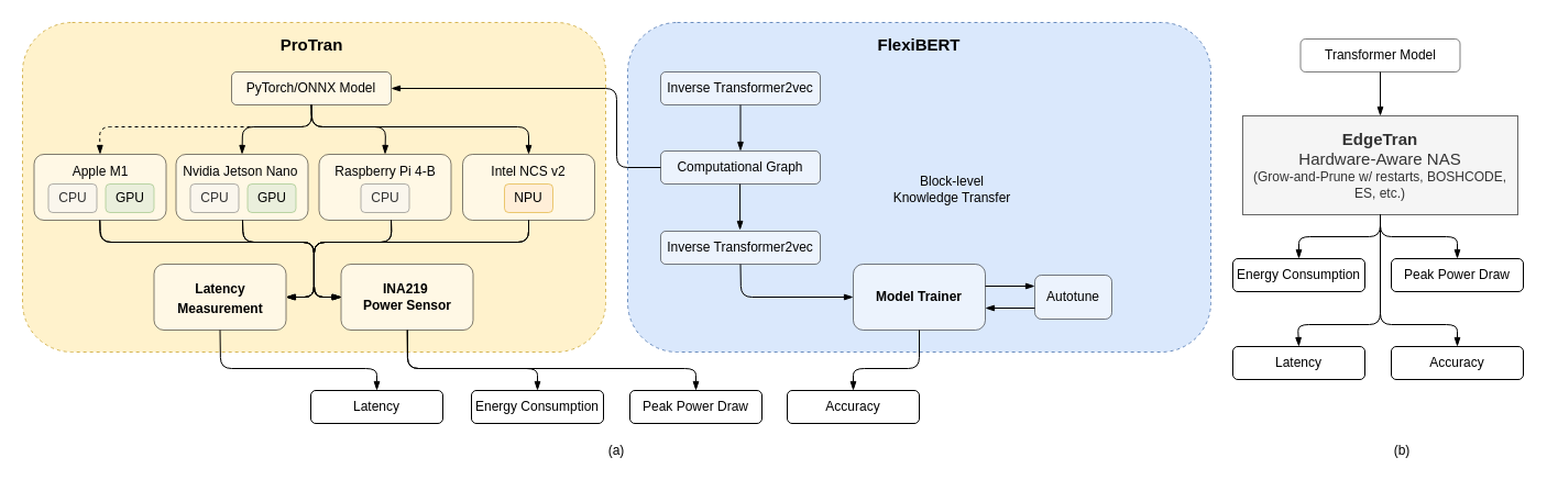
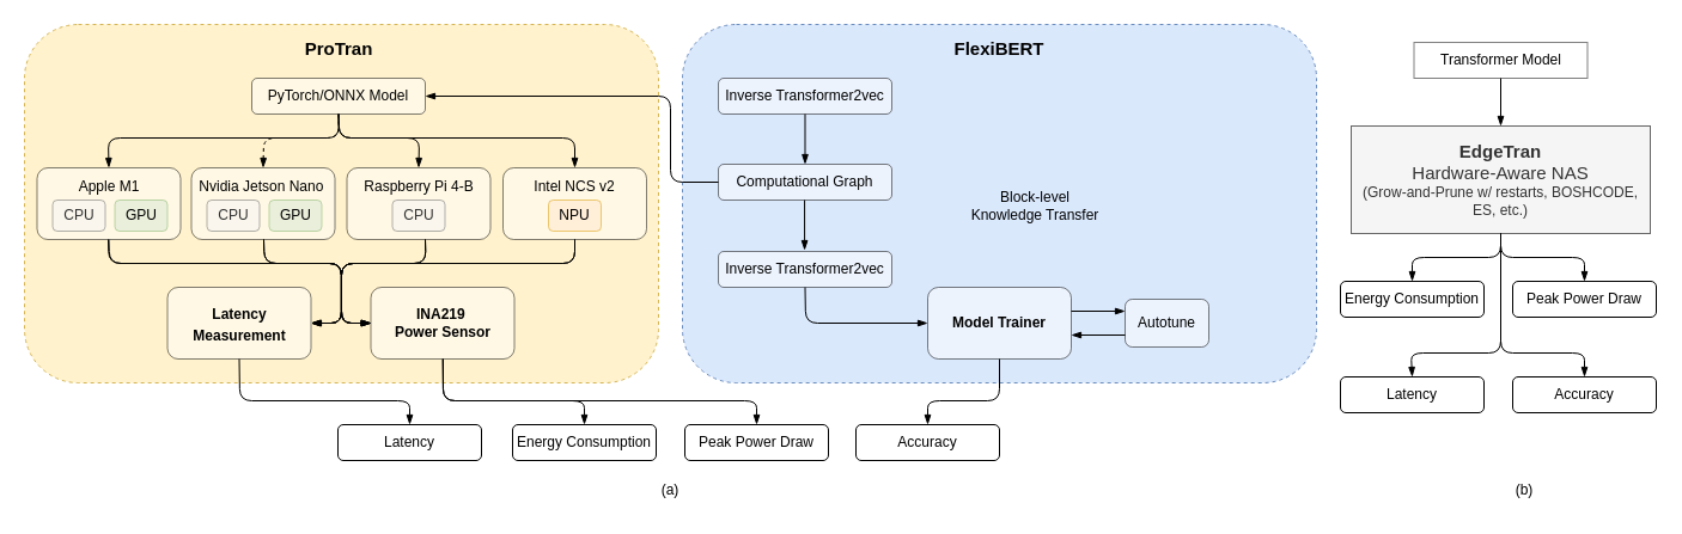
  <mxCell id="0" />
  <mxCell id="1" parent="0" />
  <mxCell id="2" value="" style="rounded=1;whiteSpace=wrap;html=1;dashed=1;fillColor=#fff2cc;strokeColor=#d6b656;" parent="1" vertex="1"><mxGeometry x="20" y="20" width="530" height="300" as="geometry" /></mxCell>
  <mxCell id="3" value="&lt;font style=&quot;font-size: 15px&quot;&gt;&lt;b&gt;ProTran&lt;/b&gt;&lt;/font&gt;" style="text;html=1;strokeColor=none;fillColor=none;align=center;verticalAlign=middle;whiteSpace=wrap;rounded=0;" parent="1" vertex="1"><mxGeometry x="252.5" y="25" width="60" height="30" as="geometry" /></mxCell>
  <mxCell id="4" value="Apple M1&lt;br&gt;&amp;nbsp;&lt;br&gt;&amp;nbsp;" style="rounded=1;whiteSpace=wrap;html=1;opacity=50;" parent="1" vertex="1"><mxGeometry x="30.5" y="140" width="120" height="60" as="geometry" /></mxCell>
  <mxCell id="5" value="CPU" style="rounded=1;whiteSpace=wrap;html=1;fillColor=#f5f5f5;fontColor=#333333;strokeColor=#666666;opacity=50;" parent="1" vertex="1"><mxGeometry x="43.5" y="167" width="44" height="26" as="geometry" /></mxCell>
  <mxCell id="6" value="GPU" style="rounded=1;whiteSpace=wrap;html=1;opacity=50;fillColor=#d5e8d4;strokeColor=#82b366;" parent="1" vertex="1"><mxGeometry x="95.5" y="167" width="44" height="26" as="geometry" /></mxCell>
  <mxCell id="7" value="Nvidia Jetson Nano&amp;nbsp;&lt;br&gt;&amp;nbsp;&lt;br&gt;&amp;nbsp;" style="rounded=1;whiteSpace=wrap;html=1;opacity=50;" parent="1" vertex="1"><mxGeometry x="159.5" y="140" width="120" height="60" as="geometry" /></mxCell>
  <mxCell id="8" value="CPU" style="rounded=1;whiteSpace=wrap;html=1;fillColor=#f5f5f5;fontColor=#333333;strokeColor=#666666;opacity=50;" parent="1" vertex="1"><mxGeometry x="172.5" y="167" width="44" height="26" as="geometry" /></mxCell>
  <mxCell id="9" value="GPU" style="rounded=1;whiteSpace=wrap;html=1;fillColor=#d5e8d4;strokeColor=#82b366;opacity=50;" parent="1" vertex="1"><mxGeometry x="224.5" y="167" width="44" height="26" as="geometry" /></mxCell>
  <mxCell id="10" value="Raspberry Pi 4-B&lt;br&gt;&amp;nbsp;&amp;nbsp;&lt;br&gt;&amp;nbsp;" style="rounded=1;whiteSpace=wrap;html=1;opacity=50;" parent="1" vertex="1"><mxGeometry x="289.5" y="140" width="120" height="60" as="geometry" /></mxCell>
  <mxCell id="11" value="CPU" style="rounded=1;whiteSpace=wrap;html=1;fillColor=#f5f5f5;strokeColor=#666666;fontColor=#333333;opacity=50;" parent="1" vertex="1"><mxGeometry x="327.5" y="167" width="44" height="26" as="geometry" /></mxCell>
  <mxCell id="12" value="Intel NCS v2&lt;br&gt;&amp;nbsp;&amp;nbsp;&lt;br&gt;&amp;nbsp;" style="rounded=1;whiteSpace=wrap;html=1;opacity=50;" parent="1" vertex="1"><mxGeometry x="420" y="140" width="120" height="60" as="geometry" /></mxCell>
  <mxCell id="13" value="NPU" style="rounded=1;whiteSpace=wrap;html=1;fillColor=#ffe6cc;strokeColor=#d79b00;opacity=50;" parent="1" vertex="1"><mxGeometry x="458" y="167" width="44" height="26" as="geometry" /></mxCell>
  <mxCell id="14" value="&lt;b&gt;INA219&amp;nbsp;&lt;br&gt;Power Sensor&lt;/b&gt;" style="rounded=1;whiteSpace=wrap;html=1;opacity=50;" parent="1" vertex="1"><mxGeometry x="309.5" y="240" width="120" height="60" as="geometry" /></mxCell>
  <mxCell id="15" value="&lt;font style=&quot;font-size: 12px&quot;&gt;&lt;b&gt;Latency Measurement&lt;/b&gt;&lt;/font&gt;" style="rounded=1;whiteSpace=wrap;html=1;fontSize=15;opacity=50;" parent="1" vertex="1"><mxGeometry x="139.5" y="240" width="120" height="60" as="geometry" /></mxCell>
  <mxCell id="16" value="" style="endArrow=blockThin;html=1;rounded=1;fontSize=12;exitX=0.5;exitY=1;exitDx=0;exitDy=0;entryX=1;entryY=0.5;entryDx=0;entryDy=0;endFill=1;" parent="1" source="4" target="15" edge="1"><mxGeometry width="50" height="50" relative="1" as="geometry"><mxPoint x="290" y="270" as="sourcePoint" /><mxPoint x="340" y="220" as="targetPoint" /><Array as="points"><mxPoint x="91" y="220" /><mxPoint x="285" y="220" /><mxPoint x="285" y="270" /></Array></mxGeometry></mxCell>
  <mxCell id="17" value="" style="endArrow=blockThin;html=1;rounded=1;fontSize=12;exitX=0.5;exitY=1;exitDx=0;exitDy=0;endFill=1;" parent="1" edge="1"><mxGeometry width="50" height="50" relative="1" as="geometry"><mxPoint x="220" y="200" as="sourcePoint" /><mxPoint x="260" y="270" as="targetPoint" /><Array as="points"><mxPoint x="220.5" y="220" /><mxPoint x="285" y="220" /><mxPoint x="285" y="270" /></Array></mxGeometry></mxCell>
  <mxCell id="18" value="" style="endArrow=blockThin;html=1;rounded=1;fontSize=12;exitX=0.5;exitY=1;exitDx=0;exitDy=0;endFill=1;" parent="1" target="15" edge="1"><mxGeometry width="50" height="50" relative="1" as="geometry"><mxPoint x="355" y="200" as="sourcePoint" /><mxPoint x="395" y="270" as="targetPoint" /><Array as="points"><mxPoint x="355.5" y="220" /><mxPoint x="285" y="220" /><mxPoint x="285" y="270" /></Array></mxGeometry></mxCell>
  <mxCell id="19" value="" style="endArrow=blockThin;html=1;rounded=1;fontSize=12;exitX=0.5;exitY=1;exitDx=0;exitDy=0;endFill=1;" parent="1" source="12" edge="1"><mxGeometry width="50" height="50" relative="1" as="geometry"><mxPoint x="355" y="200" as="sourcePoint" /><mxPoint x="259.5" y="270" as="targetPoint" /><Array as="points"><mxPoint x="480" y="220" /><mxPoint x="285" y="220" /><mxPoint x="285" y="270" /></Array></mxGeometry></mxCell>
  <mxCell id="20" value="" style="endArrow=blockThin;html=1;rounded=1;fontSize=12;exitX=0.5;exitY=1;exitDx=0;exitDy=0;entryX=0;entryY=0.5;entryDx=0;entryDy=0;endFill=1;" parent="1" target="14" edge="1"><mxGeometry width="50" height="50" relative="1" as="geometry"><mxPoint x="90" y="200" as="sourcePoint" /><mxPoint x="259" y="270" as="targetPoint" /><Array as="points"><mxPoint x="90.5" y="220" /><mxPoint x="284.5" y="220" /><mxPoint x="284.5" y="270" /></Array></mxGeometry></mxCell>
  <mxCell id="21" value="" style="endArrow=blockThin;html=1;rounded=1;fontSize=12;exitX=0.5;exitY=1;exitDx=0;exitDy=0;endFill=1;" parent="1" edge="1"><mxGeometry width="50" height="50" relative="1" as="geometry"><mxPoint x="220" y="200" as="sourcePoint" /><mxPoint x="310" y="270" as="targetPoint" /><Array as="points"><mxPoint x="220.5" y="220" /><mxPoint x="285" y="220" /><mxPoint x="285" y="270" /></Array></mxGeometry></mxCell>
  <mxCell id="22" value="" style="endArrow=blockThin;html=1;rounded=1;fontSize=12;exitX=0.5;exitY=1;exitDx=0;exitDy=0;endFill=1;entryX=0;entryY=0.5;entryDx=0;entryDy=0;" parent="1" target="14" edge="1"><mxGeometry width="50" height="50" relative="1" as="geometry"><mxPoint x="355" y="200" as="sourcePoint" /><mxPoint x="259.5" y="270" as="targetPoint" /><Array as="points"><mxPoint x="355.5" y="220" /><mxPoint x="285" y="220" /><mxPoint x="285" y="270" /></Array></mxGeometry></mxCell>
  <mxCell id="23" value="" style="endArrow=blockThin;html=1;rounded=1;fontSize=12;exitX=0.5;exitY=1;exitDx=0;exitDy=0;endFill=1;" parent="1" edge="1"><mxGeometry width="50" height="50" relative="1" as="geometry"><mxPoint x="480" y="200" as="sourcePoint" /><mxPoint x="310" y="270" as="targetPoint" /><Array as="points"><mxPoint x="480" y="220" /><mxPoint x="285" y="220" /><mxPoint x="285" y="270" /></Array></mxGeometry></mxCell>
  <mxCell id="24" value="Latency" style="rounded=1;whiteSpace=wrap;html=1;fontSize=12;" parent="1" vertex="1"><mxGeometry x="282" y="355" width="120" height="30" as="geometry" /></mxCell>
  <mxCell id="25" value="Energy Consumption" style="rounded=1;whiteSpace=wrap;html=1;fontSize=12;" parent="1" vertex="1"><mxGeometry x="428" y="355" width="120" height="30" as="geometry" /></mxCell>
  <mxCell id="26" value="Peak Power Draw" style="rounded=1;whiteSpace=wrap;html=1;fontSize=12;" parent="1" vertex="1"><mxGeometry x="572" y="355" width="120" height="30" as="geometry" /></mxCell>
  <mxCell id="27" value="" style="endArrow=blockThin;html=1;rounded=1;fontSize=12;exitX=0.5;exitY=1;exitDx=0;exitDy=0;entryX=0.5;entryY=0;entryDx=0;entryDy=0;endFill=1;" parent="1" source="14" target="25" edge="1"><mxGeometry width="50" height="50" relative="1" as="geometry"><mxPoint x="345" y="320" as="sourcePoint" /><mxPoint x="395" y="270" as="targetPoint" /><Array as="points"><mxPoint x="370" y="335" /><mxPoint x="488" y="335" /></Array></mxGeometry></mxCell>
  <mxCell id="28" value="" style="endArrow=blockThin;html=1;rounded=1;fontSize=12;endFill=1;entryX=0.5;entryY=0;entryDx=0;entryDy=0;" parent="1" target="26" edge="1"><mxGeometry width="50" height="50" relative="1" as="geometry"><mxPoint x="370" y="300" as="sourcePoint" /><mxPoint x="400" y="275" as="targetPoint" /><Array as="points"><mxPoint x="370" y="335" /><mxPoint x="632" y="335" /></Array></mxGeometry></mxCell>
  <mxCell id="29" value="" style="endArrow=blockThin;html=1;rounded=1;fontSize=12;exitX=0.5;exitY=1;exitDx=0;exitDy=0;entryX=0.5;entryY=0;entryDx=0;entryDy=0;endFill=1;" parent="1" source="15" target="24" edge="1"><mxGeometry width="50" height="50" relative="1" as="geometry"><mxPoint x="210" y="345" as="sourcePoint" /><mxPoint x="260" y="295" as="targetPoint" /><Array as="points"><mxPoint x="200" y="335" /><mxPoint x="342" y="335" /></Array></mxGeometry></mxCell>
  <mxCell id="30" value="" style="rounded=1;whiteSpace=wrap;html=1;dashed=1;fillColor=#dae8fc;strokeColor=#6c8ebf;" parent="1" vertex="1"><mxGeometry x="570" y="20" width="530" height="300" as="geometry" /></mxCell>
  <mxCell id="31" value="&lt;font style=&quot;font-size: 15px&quot;&gt;&lt;b&gt;FlexiBERT&lt;/b&gt;&lt;/font&gt;" style="text;html=1;strokeColor=none;fillColor=none;align=center;verticalAlign=middle;whiteSpace=wrap;rounded=0;" parent="1" vertex="1"><mxGeometry x="805" y="25" width="60" height="30" as="geometry" /></mxCell>
  <mxCell id="32" value="PyTorch/ONNX Model" style="rounded=1;whiteSpace=wrap;html=1;opacity=50;" parent="1" vertex="1"><mxGeometry x="210" y="65" width="145" height="30" as="geometry" /></mxCell>
- <mxCell id="33" value="" style="endArrow=blockThin;html=1;rounded=1;fontSize=12;exitX=0.5;exitY=1;exitDx=0;exitDy=0;entryX=0.5;entryY=0;entryDx=0;entryDy=0;endFill=1;dashed=1;" parent="1" source="32" target="4" edge="1"><mxGeometry width="50" height="50" relative="1" as="geometry"><mxPoint x="425" y="140" as="sourcePoint" /><mxPoint x="475" y="90" as="targetPoint" /><Array as="points"><mxPoint x="283" y="115" /><mxPoint x="90" y="115" /></Array></mxGeometry></mxCell>
- <mxCell id="34" value="" style="endArrow=blockThin;html=1;rounded=1;fontSize=12;exitX=0.5;exitY=1;exitDx=0;exitDy=0;entryX=0.5;entryY=0;entryDx=0;entryDy=0;endFill=1;" parent="1" source="32" target="7" edge="1"><mxGeometry width="50" height="50" relative="1" as="geometry"><mxPoint x="260" y="170" as="sourcePoint" /><mxPoint x="310" y="120" as="targetPoint" /><Array as="points"><mxPoint x="283" y="115" /><mxPoint x="220" y="115" /></Array></mxGeometry></mxCell>
+ <mxCell id="33" value="" style="endArrow=blockThin;html=1;rounded=1;fontSize=12;exitX=0.5;exitY=1;exitDx=0;exitDy=0;entryX=0.5;entryY=0;entryDx=0;entryDy=0;endFill=1;" parent="1" source="32" target="4" edge="1"><mxGeometry width="50" height="50" relative="1" as="geometry"><mxPoint x="425" y="140" as="sourcePoint" /><mxPoint x="475" y="90" as="targetPoint" /><Array as="points"><mxPoint x="283" y="115" /><mxPoint x="90" y="115" /></Array></mxGeometry></mxCell>
+ <mxCell id="34" value="" style="endArrow=blockThin;html=1;rounded=1;fontSize=12;exitX=0.5;exitY=1;exitDx=0;exitDy=0;entryX=0.5;entryY=0;entryDx=0;entryDy=0;endFill=1;dashed=1;" parent="1" source="32" target="7" edge="1"><mxGeometry width="50" height="50" relative="1" as="geometry"><mxPoint x="260" y="170" as="sourcePoint" /><mxPoint x="310" y="120" as="targetPoint" /><Array as="points"><mxPoint x="283" y="115" /><mxPoint x="220" y="115" /></Array></mxGeometry></mxCell>
  <mxCell id="35" value="" style="endArrow=blockThin;html=1;rounded=1;fontSize=12;exitX=0.5;exitY=1;exitDx=0;exitDy=0;entryX=0.5;entryY=0;entryDx=0;entryDy=0;endFill=1;" parent="1" source="32" target="12" edge="1"><mxGeometry width="50" height="50" relative="1" as="geometry"><mxPoint x="285" y="95" as="sourcePoint" /><mxPoint x="335" y="115" as="targetPoint" /><Array as="points"><mxPoint x="283" y="115" /><mxPoint x="480" y="115" /></Array></mxGeometry></mxCell>
  <mxCell id="36" value="" style="endArrow=blockThin;html=1;rounded=1;fontSize=12;exitX=0.5;exitY=1;exitDx=0;exitDy=0;entryX=0.5;entryY=0;entryDx=0;entryDy=0;endFill=1;" parent="1" target="10" edge="1"><mxGeometry width="50" height="50" relative="1" as="geometry"><mxPoint x="282.5" y="95" as="sourcePoint" /><mxPoint x="480" y="140" as="targetPoint" /><Array as="points"><mxPoint x="283" y="115" /><mxPoint x="350" y="115" /></Array></mxGeometry></mxCell>
  <mxCell id="37" value="Inverse Transformer2vec" style="rounded=1;whiteSpace=wrap;html=1;opacity=50;" parent="1" vertex="1"><mxGeometry x="600" y="65" width="145" height="30" as="geometry" /></mxCell>
  <mxCell id="38" value="Computational Graph" style="rounded=1;whiteSpace=wrap;html=1;opacity=50;" parent="1" vertex="1"><mxGeometry x="600" y="137" width="145" height="30" as="geometry" /></mxCell>
  <mxCell id="39" value="" style="endArrow=blockThin;html=1;rounded=1;fontSize=12;exitX=0.5;exitY=1;exitDx=0;exitDy=0;entryX=0.5;entryY=0;entryDx=0;entryDy=0;endFill=1;" parent="1" source="37" target="38" edge="1"><mxGeometry width="50" height="50" relative="1" as="geometry"><mxPoint x="525" y="185" as="sourcePoint" /><mxPoint x="575" y="135" as="targetPoint" /></mxGeometry></mxCell>
  <mxCell id="40" value="" style="endArrow=blockThin;html=1;rounded=1;fontSize=12;exitX=0;exitY=0.5;exitDx=0;exitDy=0;entryX=1;entryY=0.5;entryDx=0;entryDy=0;endFill=1;" parent="1" source="38" target="32" edge="1"><mxGeometry width="50" height="50" relative="1" as="geometry"><mxPoint x="677.5" y="100" as="sourcePoint" /><mxPoint x="677.5" y="142" as="targetPoint" /><Array as="points"><mxPoint x="560" y="152" /><mxPoint x="560" y="80" /></Array></mxGeometry></mxCell>
  <mxCell id="41" value="&lt;b&gt;Model Trainer&lt;/b&gt;" style="rounded=1;whiteSpace=wrap;html=1;opacity=50;" parent="1" vertex="1"><mxGeometry x="775" y="240" width="120" height="60" as="geometry" /></mxCell>
  <mxCell id="42" value="Accuracy" style="rounded=1;whiteSpace=wrap;html=1;fontSize=12;" parent="1" vertex="1"><mxGeometry x="715" y="355" width="120" height="30" as="geometry" /></mxCell>
  <mxCell id="43" value="" style="endArrow=blockThin;html=1;rounded=1;fontSize=12;exitX=0.5;exitY=1;exitDx=0;exitDy=0;entryX=0.5;entryY=0;entryDx=0;entryDy=0;endFill=1;" parent="1" source="41" target="42" edge="1"><mxGeometry width="50" height="50" relative="1" as="geometry"><mxPoint x="605" y="285" as="sourcePoint" /><mxPoint x="655" y="235" as="targetPoint" /><Array as="points"><mxPoint x="835" y="335" /><mxPoint x="775" y="335" /></Array></mxGeometry></mxCell>
  <mxCell id="44" value="Inverse Transformer2vec" style="rounded=1;whiteSpace=wrap;html=1;opacity=50;" parent="1" vertex="1"><mxGeometry x="600" y="210" width="145" height="30" as="geometry" /></mxCell>
  <mxCell id="45" value="" style="endArrow=blockThin;html=1;rounded=1;fontSize=12;exitX=0.5;exitY=1;exitDx=0;exitDy=0;entryX=0.5;entryY=0;entryDx=0;entryDy=0;endFill=1;" parent="1" edge="1"><mxGeometry width="50" height="50" relative="1" as="geometry"><mxPoint x="672.08" y="167" as="sourcePoint" /><mxPoint x="672.08" y="209" as="targetPoint" /></mxGeometry></mxCell>
  <mxCell id="46" value="" style="endArrow=blockThin;html=1;rounded=1;fontSize=12;exitX=0.5;exitY=1;exitDx=0;exitDy=0;entryX=0;entryY=0.5;entryDx=0;entryDy=0;endFill=1;" parent="1" source="44" target="41" edge="1"><mxGeometry width="50" height="50" relative="1" as="geometry"><mxPoint x="710" y="220" as="sourcePoint" /><mxPoint x="760" y="170" as="targetPoint" /><Array as="points"><mxPoint x="673" y="270" /></Array></mxGeometry></mxCell>
  <mxCell id="47" value="Autotune" style="rounded=1;whiteSpace=wrap;html=1;opacity=50;" parent="1" vertex="1"><mxGeometry x="940" y="250" width="70" height="40" as="geometry" /></mxCell>
  <mxCell id="48" value="" style="endArrow=blockThin;html=1;rounded=1;fontSize=12;entryX=0;entryY=0.25;entryDx=0;entryDy=0;endFill=1;" parent="1" target="47" edge="1"><mxGeometry width="50" height="50" relative="1" as="geometry"><mxPoint x="895" y="260" as="sourcePoint" /><mxPoint x="677.5" y="142" as="targetPoint" /></mxGeometry></mxCell>
  <mxCell id="49" value="" style="endArrow=none;html=1;rounded=1;fontSize=12;entryX=0;entryY=0.25;entryDx=0;entryDy=0;endFill=0;startArrow=blockThin;startFill=1;" parent="1" edge="1"><mxGeometry width="50" height="50" relative="1" as="geometry"><mxPoint x="895" y="280" as="sourcePoint" /><mxPoint x="940" y="280" as="targetPoint" /></mxGeometry></mxCell>
  <mxCell id="50" value="Block-level Knowledge Transfer" style="text;html=1;strokeColor=none;fillColor=none;align=center;verticalAlign=middle;whiteSpace=wrap;rounded=0;fontSize=12;" parent="1" vertex="1"><mxGeometry x="805" y="152" width="120" height="40" as="geometry" /></mxCell>
  <mxCell id="51" value="&lt;font&gt;&lt;span style=&quot;font-size: 15px&quot;&gt;&lt;b&gt;EdgeTran&lt;/b&gt;&lt;br&gt;Hardware-Aware NAS&lt;/span&gt;&lt;br&gt;&lt;font style=&quot;font-size: 12px&quot;&gt;(Grow-and-Prune w/ restarts, BOSHCODE, ES, etc.)&lt;/font&gt;&lt;br&gt;&lt;/font&gt;" style="rounded=0;whiteSpace=wrap;html=1;fontSize=12;fillColor=#f5f5f5;fontColor=#333333;strokeColor=#666666;" parent="1" vertex="1"><mxGeometry x="1129" y="105" width="250" height="90" as="geometry" /></mxCell>
  <mxCell id="52" value="Latency" style="rounded=1;whiteSpace=wrap;html=1;fontSize=12;" parent="1" vertex="1"><mxGeometry x="1120" y="315" width="120" height="30" as="geometry" /></mxCell>
  <mxCell id="53" value="Energy Consumption" style="rounded=1;whiteSpace=wrap;html=1;fontSize=12;" parent="1" vertex="1"><mxGeometry x="1120" y="235" width="120" height="30" as="geometry" /></mxCell>
  <mxCell id="54" value="Peak Power Draw" style="rounded=1;whiteSpace=wrap;html=1;fontSize=12;" parent="1" vertex="1"><mxGeometry x="1264" y="235" width="120" height="30" as="geometry" /></mxCell>
  <mxCell id="55" value="Accuracy" style="rounded=1;whiteSpace=wrap;html=1;fontSize=12;" parent="1" vertex="1"><mxGeometry x="1264" y="315" width="120" height="30" as="geometry" /></mxCell>
- <mxCell id="56" value="Transformer Model" style="rounded=1;whiteSpace=wrap;html=1;opacity=50;" parent="1" vertex="1"><mxGeometry x="1181.5" y="35" width="145" height="30" as="geometry" /></mxCell>
+ <mxCell id="56" value="Transformer Model" style="whiteSpace=wrap;html=1;opacity=50;rounded=0;" parent="1" vertex="1"><mxGeometry x="1181.5" y="35" width="145" height="30" as="geometry" /></mxCell>
  <mxCell id="57" value="" style="endArrow=blockThin;html=1;rounded=1;fontSize=12;exitX=0.5;exitY=1;exitDx=0;exitDy=0;entryX=0.5;entryY=0;entryDx=0;entryDy=0;endFill=1;" parent="1" source="51" target="53" edge="1"><mxGeometry width="50" height="50" relative="1" as="geometry"><mxPoint x="1159" y="195" as="sourcePoint" /><mxPoint x="1209" y="145" as="targetPoint" /><Array as="points"><mxPoint x="1254" y="215" /><mxPoint x="1180" y="215" /></Array></mxGeometry></mxCell>
  <mxCell id="58" value="" style="endArrow=blockThin;html=1;rounded=1;fontSize=12;exitX=0.5;exitY=1;exitDx=0;exitDy=0;entryX=0.5;entryY=0;entryDx=0;entryDy=0;endFill=1;" parent="1" target="54" edge="1"><mxGeometry width="50" height="50" relative="1" as="geometry"><mxPoint x="1254" y="195" as="sourcePoint" /><mxPoint x="1180" y="235" as="targetPoint" /><Array as="points"><mxPoint x="1254" y="215" /><mxPoint x="1324" y="215" /></Array></mxGeometry></mxCell>
  <mxCell id="59" value="" style="endArrow=blockThin;html=1;rounded=1;fontSize=12;exitX=0.5;exitY=1;exitDx=0;exitDy=0;entryX=0.5;entryY=0;entryDx=0;entryDy=0;endFill=1;" parent="1" target="55" edge="1"><mxGeometry width="50" height="50" relative="1" as="geometry"><mxPoint x="1254" y="195" as="sourcePoint" /><mxPoint x="1324" y="235" as="targetPoint" /><Array as="points"><mxPoint x="1254" y="295" /><mxPoint x="1324" y="295" /></Array></mxGeometry></mxCell>
  <mxCell id="60" value="" style="endArrow=blockThin;html=1;rounded=1;fontSize=12;exitX=0.5;exitY=1;exitDx=0;exitDy=0;entryX=0.5;entryY=0;entryDx=0;entryDy=0;endFill=1;" parent="1" target="52" edge="1"><mxGeometry width="50" height="50" relative="1" as="geometry"><mxPoint x="1254" y="195" as="sourcePoint" /><mxPoint x="1180" y="235" as="targetPoint" /><Array as="points"><mxPoint x="1254" y="295" /><mxPoint x="1179" y="295" /></Array></mxGeometry></mxCell>
  <mxCell id="61" value="" style="endArrow=blockThin;html=1;rounded=1;fontSize=12;entryX=0.5;entryY=0;entryDx=0;entryDy=0;exitX=0.5;exitY=1;exitDx=0;exitDy=0;endFill=1;" parent="1" source="56" target="51" edge="1"><mxGeometry width="50" height="50" relative="1" as="geometry"><mxPoint x="1259" y="150" as="sourcePoint" /><mxPoint x="1309" y="100" as="targetPoint" /></mxGeometry></mxCell>
  <mxCell id="62" value="(a)" style="text;html=1;strokeColor=none;fillColor=none;align=center;verticalAlign=middle;whiteSpace=wrap;rounded=0;fontSize=12;" parent="1" vertex="1"><mxGeometry x="530" y="395" width="60" height="30" as="geometry" /></mxCell>
  <mxCell id="63" value="(b)" style="text;html=1;strokeColor=none;fillColor=none;align=center;verticalAlign=middle;whiteSpace=wrap;rounded=0;fontSize=12;" parent="1" vertex="1"><mxGeometry x="1244" y="395" width="60" height="30" as="geometry" /></mxCell>
